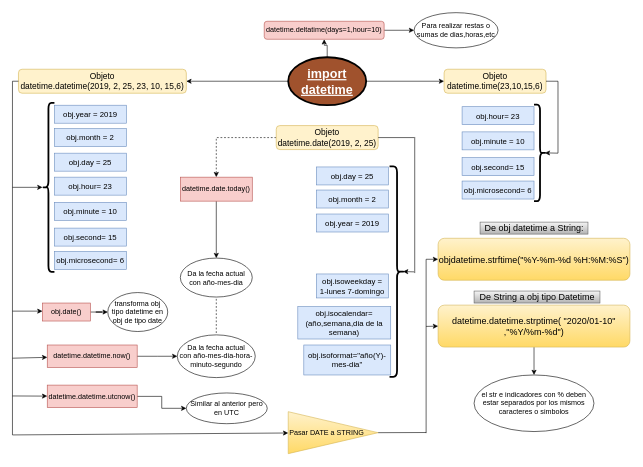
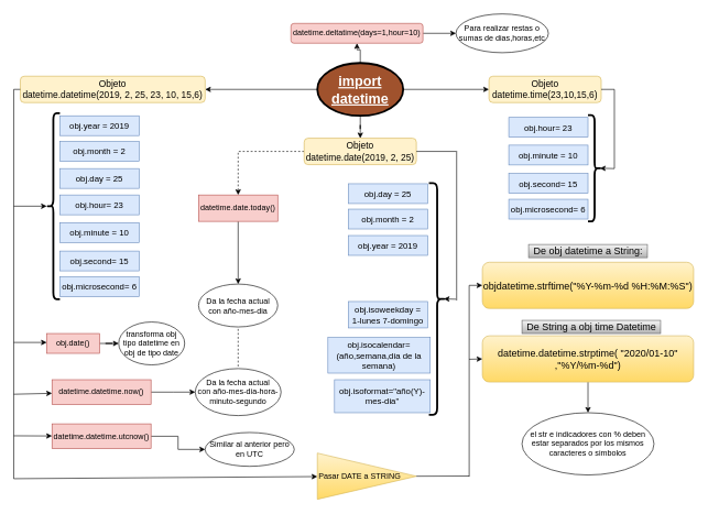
  <mxCell id="0" />
  <mxCell id="1" parent="0" />
  <mxCell id="2" style="edgeStyle=orthogonalEdgeStyle;rounded=0;orthogonalLoop=1;jettySize=auto;html=1;entryX=0;entryY=0.5;entryDx=0;entryDy=0;" edge="1" parent="1" source="6" target="29"><mxGeometry relative="1" as="geometry"><mxPoint x="710" y="135" as="targetPoint" /></mxGeometry></mxCell>
+ <mxCell id="3" style="edgeStyle=orthogonalEdgeStyle;rounded=0;orthogonalLoop=1;jettySize=auto;html=1;entryX=0.5;entryY=0;entryDx=0;entryDy=0;" edge="1" parent="1" source="6" target="8"><mxGeometry relative="1" as="geometry"><mxPoint x="540" y="235" as="targetPoint" /></mxGeometry></mxCell>
  <mxCell id="4" style="edgeStyle=orthogonalEdgeStyle;rounded=0;orthogonalLoop=1;jettySize=auto;html=1;entryX=1;entryY=0.5;entryDx=0;entryDy=0;" edge="1" parent="1" source="6" target="9"><mxGeometry relative="1" as="geometry"><mxPoint x="350" y="135" as="targetPoint" /></mxGeometry></mxCell>
  <mxCell id="5" style="edgeStyle=orthogonalEdgeStyle;rounded=0;orthogonalLoop=1;jettySize=auto;html=1;" edge="1" parent="1" source="6" target="20"><mxGeometry relative="1" as="geometry"><mxPoint x="540" y="65" as="targetPoint" /></mxGeometry></mxCell>
  <mxCell id="6" value="&lt;font style=&quot;font-size: 21px;&quot;&gt;import datetime&lt;/font&gt;" style="ellipse;whiteSpace=wrap;html=1;fontStyle=5;fontSize=21;fillColor=#a0522d;fontColor=#ffffff;strokeWidth=3;" vertex="1" parent="1"><mxGeometry x="480" y="95" width="130" height="80" as="geometry" /></mxCell>
  <mxCell id="7" style="edgeStyle=orthogonalEdgeStyle;rounded=0;orthogonalLoop=1;jettySize=auto;html=1;dashed=1;" edge="1" parent="1" source="8" target="17"><mxGeometry relative="1" as="geometry"><mxPoint x="355" y="279" as="targetPoint" /></mxGeometry></mxCell>
  <mxCell id="8" value="&lt;font style=&quot;font-size: 14px&quot;&gt;Objeto&lt;br&gt;datetime.date(2019, 2, 25)&lt;/font&gt;" style="rounded=1;whiteSpace=wrap;html=1;fillColor=#fff2cc;strokeColor=#d6b656;" vertex="1" parent="1"><mxGeometry x="460" y="209" width="170" height="40" as="geometry" /></mxCell>
  <mxCell id="9" value="&lt;font style=&quot;font-size: 14px&quot;&gt;Objeto&lt;br&gt;datetime.datetime(2019, 2, 25, 23, 10, 15,6)&lt;/font&gt;" style="rounded=1;whiteSpace=wrap;html=1;fillColor=#fff2cc;strokeColor=#d6b656;" vertex="1" parent="1"><mxGeometry x="30" y="115" width="280" height="40" as="geometry" /></mxCell>
  <mxCell id="10" value="&lt;font style=&quot;font-size: 13px&quot;&gt;obj.day = 25&lt;br&gt;&lt;/font&gt;" style="rounded=0;whiteSpace=wrap;html=1;fillColor=#dae8fc;strokeColor=#6c8ebf;" vertex="1" parent="1"><mxGeometry x="527" y="278" width="120" height="30" as="geometry" /></mxCell>
  <mxCell id="11" value="&lt;font style=&quot;font-size: 13px&quot;&gt;obj.month = 2&lt;br&gt;&lt;/font&gt;" style="rounded=0;whiteSpace=wrap;html=1;fillColor=#dae8fc;strokeColor=#6c8ebf;" vertex="1" parent="1"><mxGeometry x="527" y="316.5" width="120" height="30" as="geometry" /></mxCell>
  <mxCell id="12" value="&lt;font style=&quot;font-size: 13px&quot;&gt;obj.year = 2019&lt;br&gt;&lt;/font&gt;" style="rounded=0;whiteSpace=wrap;html=1;fillColor=#dae8fc;strokeColor=#6c8ebf;" vertex="1" parent="1"><mxGeometry x="527" y="356.5" width="120" height="30" as="geometry" /></mxCell>
  <mxCell id="13" value="&lt;font style=&quot;font-size: 13px&quot;&gt;obj.isoweekday =&lt;br&gt;1-lunes 7-domingo&lt;br&gt;&lt;/font&gt;" style="rounded=0;whiteSpace=wrap;html=1;fillColor=#dae8fc;strokeColor=#6c8ebf;" vertex="1" parent="1"><mxGeometry x="527" y="456.5" width="120" height="40" as="geometry" /></mxCell>
  <mxCell id="14" value="&lt;font style=&quot;font-size: 13px&quot;&gt;obj.isocalendar=(año,semana,dia de la semana)&lt;br&gt;&lt;/font&gt;" style="rounded=0;whiteSpace=wrap;html=1;fillColor=#dae8fc;strokeColor=#6c8ebf;" vertex="1" parent="1"><mxGeometry x="496" y="511" width="155" height="54" as="geometry" /></mxCell>
  <mxCell id="15" value="&lt;font style=&quot;font-size: 13px&quot;&gt;obj.isoformat=&quot;año(Y)-mes-dia&quot;&lt;br&gt;&lt;/font&gt;" style="rounded=0;whiteSpace=wrap;html=1;fillColor=#dae8fc;strokeColor=#6c8ebf;" vertex="1" parent="1"><mxGeometry x="506" y="575" width="145" height="50" as="geometry" /></mxCell>
  <mxCell id="16" style="edgeStyle=orthogonalEdgeStyle;rounded=0;orthogonalLoop=1;jettySize=auto;html=1;" edge="1" parent="1" source="17" target="18"><mxGeometry relative="1" as="geometry"><mxPoint x="360" y="365" as="targetPoint" /></mxGeometry></mxCell>
  <mxCell id="17" value="datetime.date.today()" style="rounded=0;whiteSpace=wrap;html=1;fillColor=#f8cecc;strokeColor=#b85450;" vertex="1" parent="1"><mxGeometry x="300" y="295" width="120" height="40" as="geometry" /></mxCell>
  <mxCell id="18" value="Da la fecha actual&lt;br&gt;con año-mes-dia" style="ellipse;whiteSpace=wrap;html=1;" vertex="1" parent="1"><mxGeometry x="300" y="430" width="120" height="65" as="geometry" /></mxCell>
  <mxCell id="19" style="edgeStyle=orthogonalEdgeStyle;rounded=0;orthogonalLoop=1;jettySize=auto;html=1;" edge="1" parent="1" source="20" target="21"><mxGeometry relative="1" as="geometry"><mxPoint x="680" y="50" as="targetPoint" /></mxGeometry></mxCell>
  <mxCell id="20" value="datetime.deltatime(days=1,hour=10)" style="rounded=1;whiteSpace=wrap;html=1;fillColor=#f8cecc;strokeColor=#b85450;" vertex="1" parent="1"><mxGeometry x="440" y="35" width="200" height="30" as="geometry" /></mxCell>
  <mxCell id="21" value="Para realizar restas o sumas de dias,horas,etc" style="ellipse;whiteSpace=wrap;html=1;" vertex="1" parent="1"><mxGeometry x="690" y="20.63" width="140" height="58.75" as="geometry" /></mxCell>
  <mxCell id="22" value="&lt;font style=&quot;font-size: 13px&quot;&gt;obj.day = 25&lt;br&gt;&lt;/font&gt;" style="rounded=0;whiteSpace=wrap;html=1;fillColor=#dae8fc;strokeColor=#6c8ebf;" vertex="1" parent="1"><mxGeometry x="90" y="255" width="120" height="30" as="geometry" /></mxCell>
  <mxCell id="23" value="&lt;font style=&quot;font-size: 13px&quot;&gt;obj.month = 2&lt;br&gt;&lt;/font&gt;" style="rounded=0;whiteSpace=wrap;html=1;fillColor=#dae8fc;strokeColor=#6c8ebf;" vertex="1" parent="1"><mxGeometry x="90" y="214" width="120" height="30" as="geometry" /></mxCell>
  <mxCell id="24" value="&lt;font style=&quot;font-size: 13px&quot;&gt;obj.year = 2019&lt;br&gt;&lt;/font&gt;" style="rounded=0;whiteSpace=wrap;html=1;fillColor=#dae8fc;strokeColor=#6c8ebf;" vertex="1" parent="1"><mxGeometry x="90" y="175" width="120" height="30" as="geometry" /></mxCell>
  <mxCell id="25" value="" style="shape=curlyBracket;whiteSpace=wrap;html=1;rounded=1;strokeColor=#000000;strokeWidth=3;fontSize=21;" vertex="1" parent="1"><mxGeometry x="70" y="171" width="20" height="282" as="geometry" /></mxCell>
  <mxCell id="26" value="&lt;font style=&quot;font-size: 13px&quot;&gt;obj.hour= 23&lt;br&gt;&lt;/font&gt;" style="rounded=0;whiteSpace=wrap;html=1;fillColor=#dae8fc;strokeColor=#6c8ebf;" vertex="1" parent="1"><mxGeometry x="90" y="295" width="120" height="30" as="geometry" /></mxCell>
  <mxCell id="27" value="&lt;font style=&quot;font-size: 13px&quot;&gt;obj.minute = 10&lt;br&gt;&lt;/font&gt;" style="rounded=0;whiteSpace=wrap;html=1;fillColor=#dae8fc;strokeColor=#6c8ebf;" vertex="1" parent="1"><mxGeometry x="90" y="337" width="120" height="30" as="geometry" /></mxCell>
  <mxCell id="28" value="&lt;font style=&quot;font-size: 13px&quot;&gt;obj.second= 15&lt;br&gt;&lt;/font&gt;" style="rounded=0;whiteSpace=wrap;html=1;fillColor=#dae8fc;strokeColor=#6c8ebf;" vertex="1" parent="1"><mxGeometry x="90" y="380" width="120" height="30" as="geometry" /></mxCell>
  <mxCell id="29" value="&lt;font style=&quot;font-size: 14px&quot;&gt;Objeto&lt;br&gt;datetime.time(23,10,15,6)&lt;/font&gt;" style="rounded=1;whiteSpace=wrap;html=1;fillColor=#fff2cc;strokeColor=#d6b656;" vertex="1" parent="1"><mxGeometry x="740" y="115" width="170" height="40" as="geometry" /></mxCell>
  <mxCell id="30" value="&lt;font style=&quot;font-size: 13px&quot;&gt;obj.microsecond= 6&lt;br&gt;&lt;/font&gt;" style="rounded=0;whiteSpace=wrap;html=1;fillColor=#dae8fc;strokeColor=#6c8ebf;" vertex="1" parent="1"><mxGeometry x="90" y="419" width="120" height="30" as="geometry" /></mxCell>
  <mxCell id="31" value="" style="endArrow=none;html=1;fontSize=21;" edge="1" parent="1"><mxGeometry width="50" height="50" relative="1" as="geometry"><mxPoint x="20" y="725" as="sourcePoint" /><mxPoint x="20" y="135" as="targetPoint" /></mxGeometry></mxCell>
  <mxCell id="32" value="" style="endArrow=classic;html=1;strokeColor=#000000;fontSize=21;" edge="1" parent="1"><mxGeometry width="50" height="50" relative="1" as="geometry"><mxPoint x="20" y="312" as="sourcePoint" /><mxPoint x="70" y="312" as="targetPoint" /></mxGeometry></mxCell>
  <mxCell id="33" value="" style="endArrow=classic;html=1;strokeColor=#000000;fontSize=21;" edge="1" parent="1"><mxGeometry width="50" height="50" relative="1" as="geometry"><mxPoint x="20" y="518.5" as="sourcePoint" /><mxPoint x="70" y="518.5" as="targetPoint" /></mxGeometry></mxCell>
  <mxCell id="34" value="" style="endArrow=none;html=1;strokeColor=#000000;fontSize=21;exitX=0;exitY=0.5;exitDx=0;exitDy=0;" edge="1" parent="1" source="9"><mxGeometry width="50" height="50" relative="1" as="geometry"><mxPoint x="10" y="105" as="sourcePoint" /><mxPoint x="20" y="135" as="targetPoint" /></mxGeometry></mxCell>
  <mxCell id="35" style="edgeStyle=orthogonalEdgeStyle;rounded=0;orthogonalLoop=1;jettySize=auto;html=1;strokeColor=#000000;fontSize=21;" edge="1" parent="1" source="36" target="37"><mxGeometry relative="1" as="geometry"><mxPoint x="190" y="520" as="targetPoint" /></mxGeometry></mxCell>
  <mxCell id="36" value="obj.date()" style="rounded=0;whiteSpace=wrap;html=1;fillColor=#f8cecc;strokeColor=#b85450;" vertex="1" parent="1"><mxGeometry x="70" y="505" width="80" height="30" as="geometry" /></mxCell>
  <mxCell id="37" value="transforma obj tipo datetime en obj de tipo date" style="ellipse;whiteSpace=wrap;html=1;" vertex="1" parent="1"><mxGeometry x="179" y="487.5" width="100" height="65" as="geometry" /></mxCell>
  <mxCell id="38" style="edgeStyle=orthogonalEdgeStyle;rounded=0;orthogonalLoop=1;jettySize=auto;html=1;strokeColor=#000000;fontSize=21;entryX=0;entryY=0.5;entryDx=0;entryDy=0;" edge="1" parent="1" source="39" target="41"><mxGeometry relative="1" as="geometry"><mxPoint x="250" y="593.8" as="targetPoint" /></mxGeometry></mxCell>
  <mxCell id="39" value="datetime.datetime.now()" style="rounded=0;whiteSpace=wrap;html=1;fillColor=#f8cecc;strokeColor=#b85450;" vertex="1" parent="1"><mxGeometry x="78" y="575" width="150" height="37.5" as="geometry" /></mxCell>
  <mxCell id="40" value="" style="endArrow=classic;html=1;strokeColor=#000000;fontSize=21;" edge="1" parent="1" target="39"><mxGeometry width="50" height="50" relative="1" as="geometry"><mxPoint x="20" y="597" as="sourcePoint" /><mxPoint x="80" y="528.5" as="targetPoint" /></mxGeometry></mxCell>
  <mxCell id="41" value="Da la fecha actual&lt;br&gt;con año-mes-dia-hora-minuto-segundo" style="ellipse;whiteSpace=wrap;html=1;" vertex="1" parent="1"><mxGeometry x="295" y="558.12" width="130" height="71.25" as="geometry" /></mxCell>
  <mxCell id="42" value="" style="endArrow=none;dashed=1;html=1;strokeColor=#000000;fontSize=21;entryX=0.5;entryY=1;entryDx=0;entryDy=0;" edge="1" parent="1" target="18"><mxGeometry width="50" height="50" relative="1" as="geometry"><mxPoint x="360" y="555" as="sourcePoint" /><mxPoint x="380" y="445" as="targetPoint" /></mxGeometry></mxCell>
  <mxCell id="43" style="edgeStyle=orthogonalEdgeStyle;rounded=0;orthogonalLoop=1;jettySize=auto;html=1;strokeColor=#000000;fontSize=21;entryX=0;entryY=0.5;entryDx=0;entryDy=0;" edge="1" parent="1" source="44" target="46"><mxGeometry relative="1" as="geometry"><mxPoint x="250" y="650.68" as="targetPoint" /></mxGeometry></mxCell>
  <mxCell id="44" value="datetime.datetime.utcnow()" style="rounded=0;whiteSpace=wrap;html=1;fillColor=#f8cecc;strokeColor=#b85450;" vertex="1" parent="1"><mxGeometry x="78" y="641.88" width="150" height="37.5" as="geometry" /></mxCell>
  <mxCell id="45" value="" style="endArrow=classic;html=1;strokeColor=#000000;fontSize=21;" edge="1" parent="1" target="44"><mxGeometry width="50" height="50" relative="1" as="geometry"><mxPoint x="20" y="660" as="sourcePoint" /><mxPoint x="80" y="585.38" as="targetPoint" /></mxGeometry></mxCell>
  <mxCell id="46" value="Similar al anterior pero en UTC" style="ellipse;whiteSpace=wrap;html=1;" vertex="1" parent="1"><mxGeometry x="310" y="655" width="135" height="51.25" as="geometry" /></mxCell>
  <mxCell id="47" value="" style="shape=curlyBracket;whiteSpace=wrap;html=1;rounded=1;strokeColor=#000000;strokeWidth=3;fontSize=21;size=0.5;rotation=-180;" vertex="1" parent="1"><mxGeometry x="890" y="174" width="20" height="161" as="geometry" /></mxCell>
  <mxCell id="48" value="&lt;font style=&quot;font-size: 13px&quot;&gt;obj.hour= 23&lt;br&gt;&lt;/font&gt;" style="rounded=0;whiteSpace=wrap;html=1;fillColor=#dae8fc;strokeColor=#6c8ebf;" vertex="1" parent="1"><mxGeometry x="770" y="177.5" width="120" height="30" as="geometry" /></mxCell>
  <mxCell id="49" value="&lt;font style=&quot;font-size: 13px&quot;&gt;obj.minute = 10&lt;br&gt;&lt;/font&gt;" style="rounded=0;whiteSpace=wrap;html=1;fillColor=#dae8fc;strokeColor=#6c8ebf;" vertex="1" parent="1"><mxGeometry x="770" y="219.5" width="120" height="30" as="geometry" /></mxCell>
  <mxCell id="50" value="&lt;font style=&quot;font-size: 13px&quot;&gt;obj.second= 15&lt;br&gt;&lt;/font&gt;" style="rounded=0;whiteSpace=wrap;html=1;fillColor=#dae8fc;strokeColor=#6c8ebf;" vertex="1" parent="1"><mxGeometry x="770" y="262.5" width="120" height="30" as="geometry" /></mxCell>
  <mxCell id="51" value="&lt;font style=&quot;font-size: 13px&quot;&gt;obj.microsecond= 6&lt;br&gt;&lt;/font&gt;" style="rounded=0;whiteSpace=wrap;html=1;fillColor=#dae8fc;strokeColor=#6c8ebf;" vertex="1" parent="1"><mxGeometry x="770" y="301.5" width="120" height="30" as="geometry" /></mxCell>
  <mxCell id="52" value="" style="endArrow=none;html=1;strokeColor=#000000;fontSize=21;" edge="1" parent="1"><mxGeometry width="50" height="50" relative="1" as="geometry"><mxPoint x="930" y="255" as="sourcePoint" /><mxPoint x="930" y="135" as="targetPoint" /></mxGeometry></mxCell>
  <mxCell id="53" value="" style="endArrow=none;html=1;strokeColor=#000000;fontSize=21;" edge="1" parent="1" source="29"><mxGeometry width="50" height="50" relative="1" as="geometry"><mxPoint x="530" y="355" as="sourcePoint" /><mxPoint x="930" y="135" as="targetPoint" /></mxGeometry></mxCell>
  <mxCell id="54" value="" style="endArrow=classic;html=1;strokeColor=#000000;fontSize=21;entryX=0.1;entryY=0.5;entryDx=0;entryDy=0;entryPerimeter=0;" edge="1" parent="1" target="47"><mxGeometry width="50" height="50" relative="1" as="geometry"><mxPoint x="930" y="255" as="sourcePoint" /><mxPoint x="580" y="305" as="targetPoint" /></mxGeometry></mxCell>
  <mxCell id="55" value="" style="shape=curlyBracket;whiteSpace=wrap;html=1;rounded=1;strokeColor=#000000;strokeWidth=3;fontSize=21;size=0.5;rotation=-180;" vertex="1" parent="1"><mxGeometry x="649" y="277" width="25" height="351" as="geometry" /></mxCell>
  <mxCell id="56" value="" style="endArrow=none;html=1;strokeColor=#000000;fontSize=21;" edge="1" parent="1"><mxGeometry width="50" height="50" relative="1" as="geometry"><mxPoint x="691" y="455" as="sourcePoint" /><mxPoint x="691" y="228" as="targetPoint" /></mxGeometry></mxCell>
  <mxCell id="57" value="" style="endArrow=none;html=1;strokeColor=#000000;fontSize=21;entryX=1;entryY=0.5;entryDx=0;entryDy=0;" edge="1" parent="1" target="8"><mxGeometry width="50" height="50" relative="1" as="geometry"><mxPoint x="690" y="229" as="sourcePoint" /><mxPoint x="940" y="145" as="targetPoint" /></mxGeometry></mxCell>
  <mxCell id="58" value="" style="endArrow=classic;html=1;strokeColor=#000000;fontSize=21;entryX=0.1;entryY=0.5;entryDx=0;entryDy=0;entryPerimeter=0;" edge="1" parent="1" target="55"><mxGeometry width="50" height="50" relative="1" as="geometry"><mxPoint x="690" y="453" as="sourcePoint" /><mxPoint x="760" y="465" as="targetPoint" /></mxGeometry></mxCell>
  <mxCell id="59" value="" style="endArrow=classic;html=1;strokeColor=#000000;fontSize=21;" edge="1" parent="1" target="60"><mxGeometry width="50" height="50" relative="1" as="geometry"><mxPoint x="20" y="725" as="sourcePoint" /><mxPoint x="410" y="745" as="targetPoint" /></mxGeometry></mxCell>
  <mxCell id="60" value="Pasar DATE a STRING" style="triangle;whiteSpace=wrap;html=1;align=left;gradientColor=#ffd966;fillColor=#fff2cc;strokeColor=#d6b656;" vertex="1" parent="1"><mxGeometry x="480" y="686.25" width="150" height="70" as="geometry" /></mxCell>
  <mxCell id="61" value="" style="endArrow=none;html=1;strokeColor=#000000;fontSize=21;exitX=1;exitY=0.5;exitDx=0;exitDy=0;" edge="1" parent="1" source="60"><mxGeometry width="50" height="50" relative="1" as="geometry"><mxPoint x="630" y="735" as="sourcePoint" /><mxPoint x="710" y="721" as="targetPoint" /></mxGeometry></mxCell>
  <mxCell id="62" value="" style="endArrow=none;html=1;strokeColor=#000000;fontSize=21;" edge="1" parent="1"><mxGeometry width="50" height="50" relative="1" as="geometry"><mxPoint x="710" y="722" as="sourcePoint" /><mxPoint x="710" y="432" as="targetPoint" /></mxGeometry></mxCell>
  <mxCell id="63" value="objdatetime.strftime(&quot;%Y-%m-%d %H:%M:%S&quot;)" style="rounded=1;whiteSpace=wrap;html=1;strokeColor=#d6b656;strokeWidth=1;fontSize=15;gradientColor=#ffd966;fillColor=#fff2cc;" vertex="1" parent="1"><mxGeometry x="730" y="397" width="320" height="70" as="geometry" /></mxCell>
  <mxCell id="64" style="edgeStyle=orthogonalEdgeStyle;rounded=0;orthogonalLoop=1;jettySize=auto;html=1;strokeColor=#000000;fontSize=15;" edge="1" parent="1" source="65" target="70"><mxGeometry relative="1" as="geometry"><mxPoint x="890" y="625" as="targetPoint" /></mxGeometry></mxCell>
  <mxCell id="65" value="datetime.datetime.strptime( &quot;2020/01-10&quot; ,&quot;%Y/%m-%d&quot;)" style="rounded=1;whiteSpace=wrap;html=1;strokeColor=#d6b656;strokeWidth=1;fontSize=15;gradientColor=#ffd966;fillColor=#fff2cc;" vertex="1" parent="1"><mxGeometry x="730" y="508.5" width="320" height="70" as="geometry" /></mxCell>
  <mxCell id="66" value="" style="endArrow=classic;html=1;strokeColor=#000000;fontSize=15;entryX=0;entryY=0.5;entryDx=0;entryDy=0;" edge="1" parent="1" target="63"><mxGeometry width="50" height="50" relative="1" as="geometry"><mxPoint x="710" y="432" as="sourcePoint" /><mxPoint x="840" y="645" as="targetPoint" /></mxGeometry></mxCell>
  <mxCell id="67" value="" style="endArrow=classic;html=1;strokeColor=#000000;fontSize=15;entryX=0;entryY=0.5;entryDx=0;entryDy=0;" edge="1" parent="1" target="65"><mxGeometry width="50" height="50" relative="1" as="geometry"><mxPoint x="710" y="544" as="sourcePoint" /><mxPoint x="750" y="637" as="targetPoint" /></mxGeometry></mxCell>
  <mxCell id="68" value="De obj datetime a String:" style="text;html=1;align=center;verticalAlign=middle;resizable=0;points=[];autosize=1;fontSize=15;gradientColor=#b3b3b3;fillColor=#f5f5f5;strokeColor=#666666;" vertex="1" parent="1"><mxGeometry x="800" y="370" width="180" height="20" as="geometry" /></mxCell>
- <mxCell id="69" value="De String a obj tipo Datetime" style="text;html=1;align=center;verticalAlign=middle;resizable=0;points=[];autosize=1;fontSize=15;gradientColor=#b3b3b3;fillColor=#f5f5f5;strokeColor=#666666;" vertex="1" parent="1"><mxGeometry x="790" y="485" width="210" height="20" as="geometry" /></mxCell>
+ <mxCell id="69" value="De String a obj time Datetime" style="text;html=1;align=center;verticalAlign=middle;resizable=0;points=[];autosize=1;fontSize=15;gradientColor=#b3b3b3;fillColor=#f5f5f5;strokeColor=#666666;" vertex="1" parent="1"><mxGeometry x="790" y="485" width="210" height="20" as="geometry" /></mxCell>
  <mxCell id="70" value="el str e indicadores con % deben estar separados por los mismos caracteres o simbolos" style="ellipse;whiteSpace=wrap;html=1;" vertex="1" parent="1"><mxGeometry x="790" y="625" width="200" height="94.37" as="geometry" /></mxCell>
